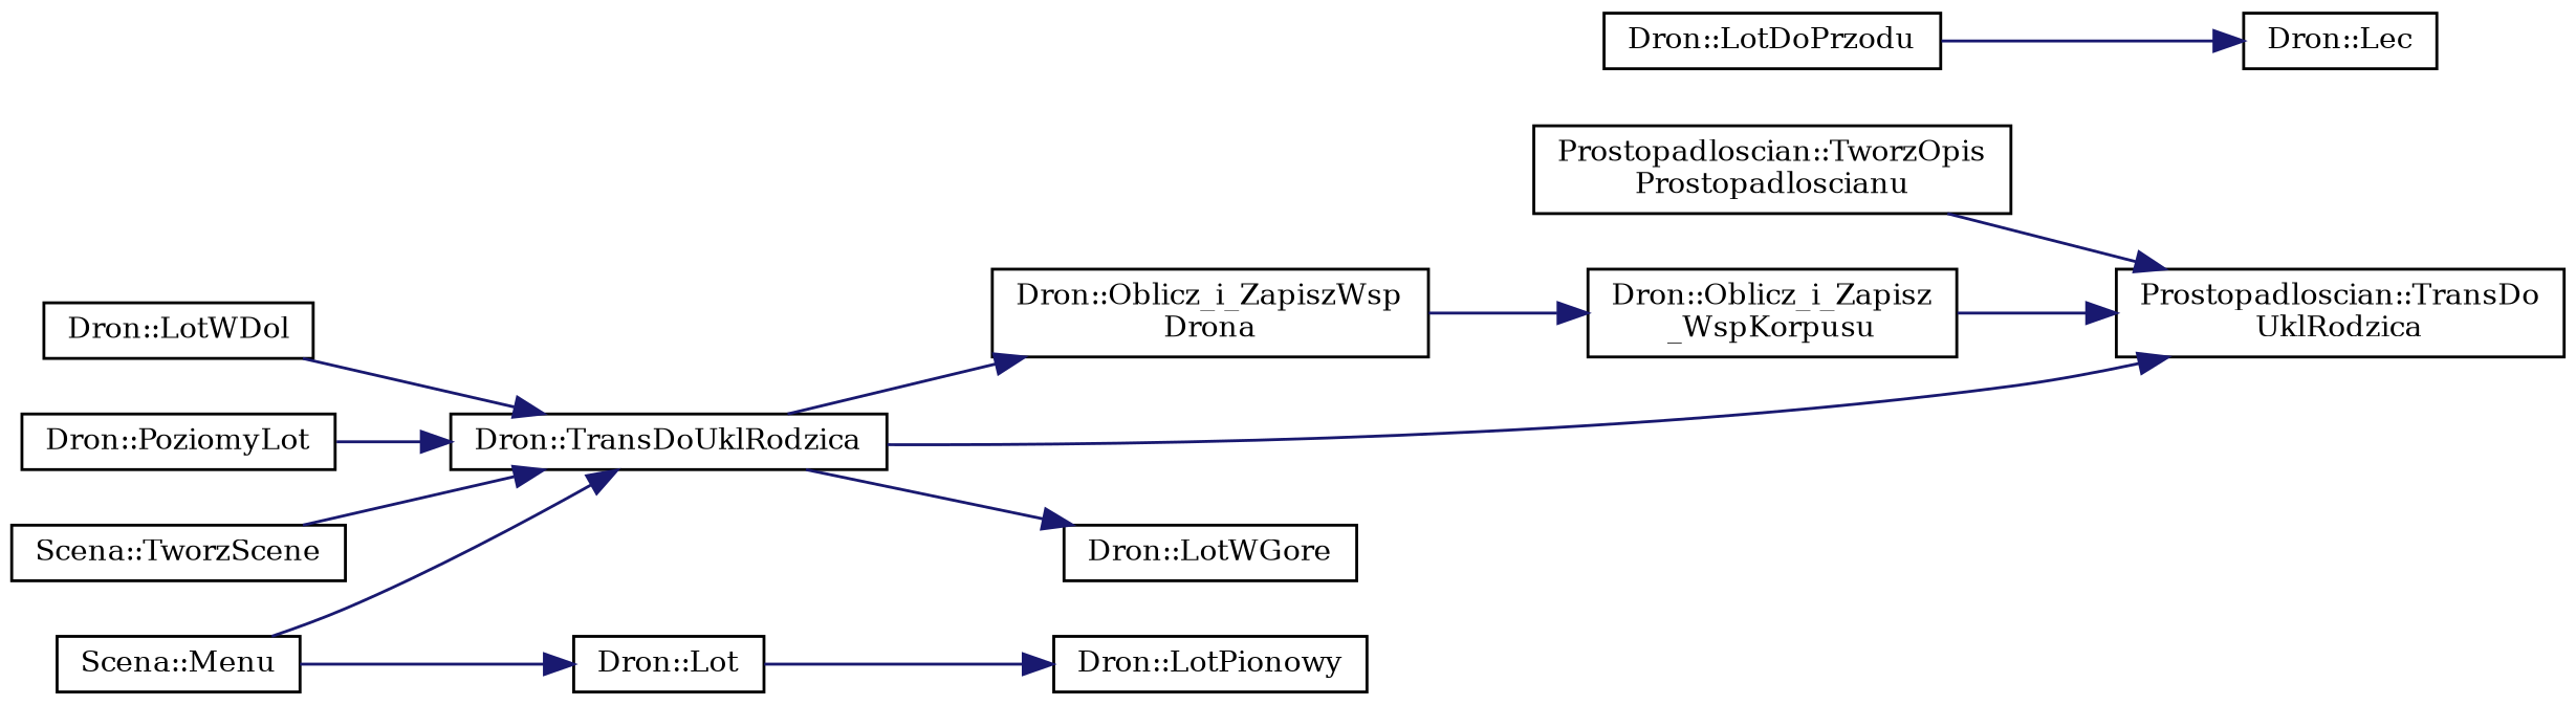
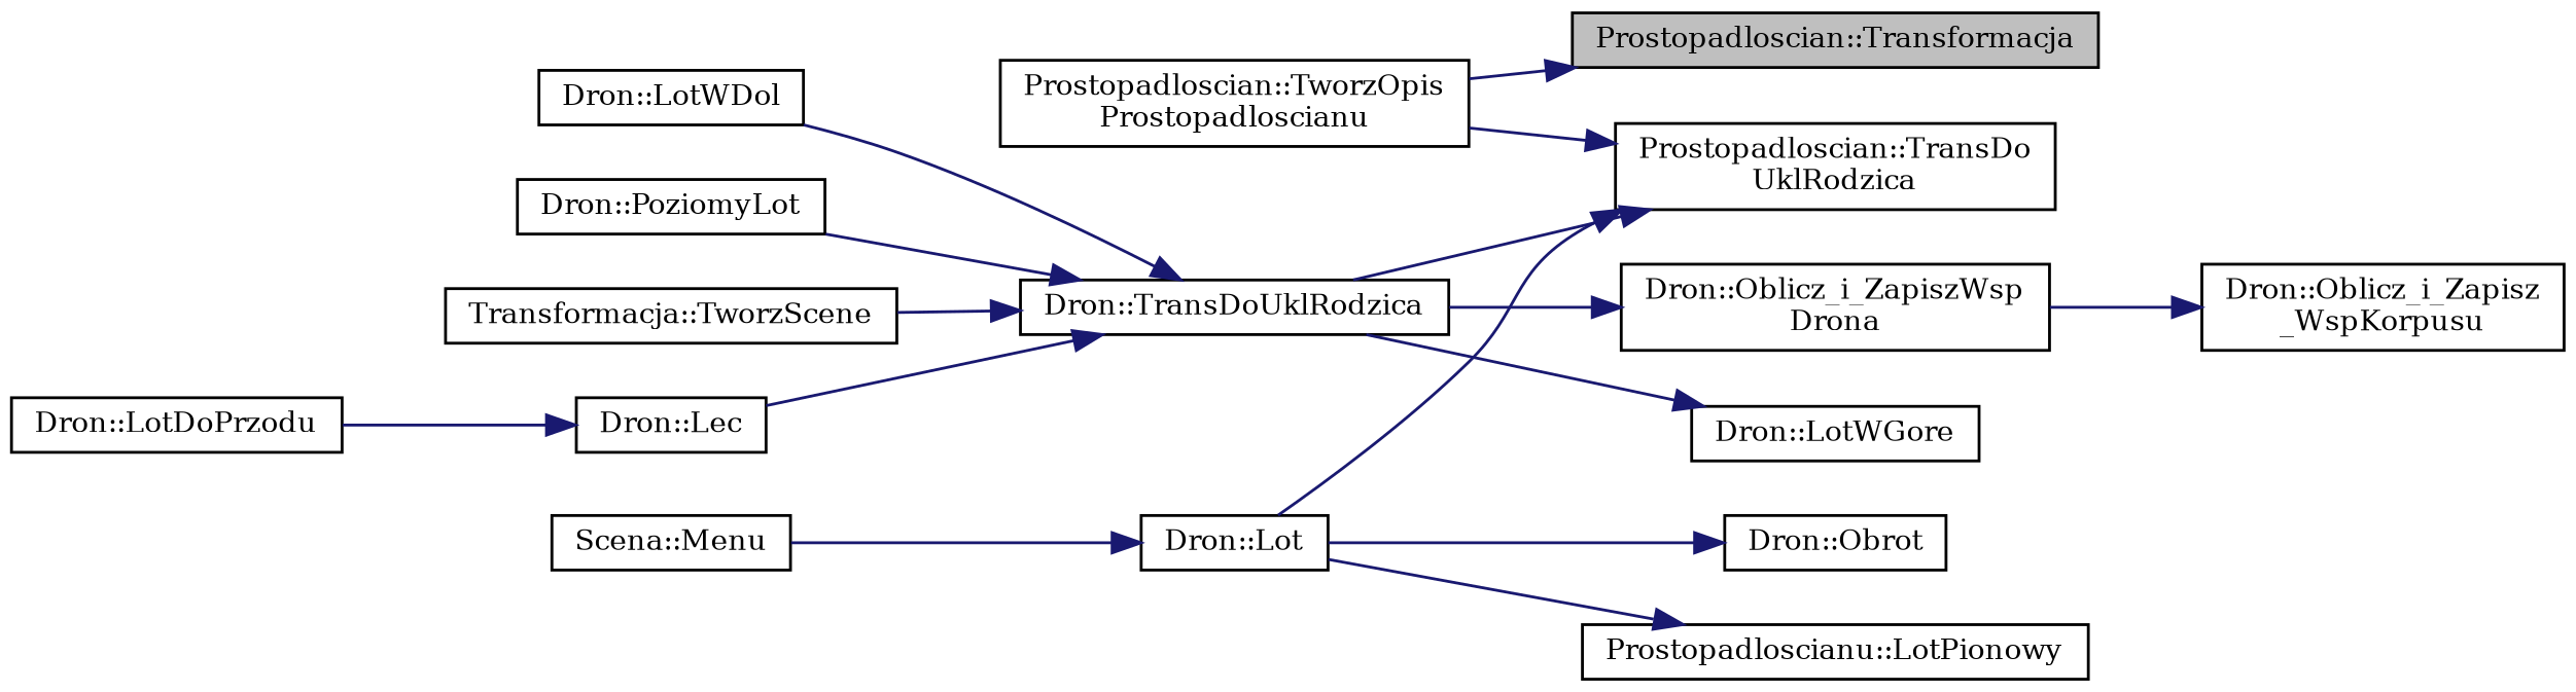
  digraph {
    fontname="DejaVu Serif"
    rankdir=RL
    node [color=black fillcolor=white fontname="DejaVu Serif" fontsize=10 shape=record style=filled]
    edge [color=midnightblue dir=back fontname="DejaVu Serif" fontsize=10 labelfontname=FreeSans labelfontsize=10 style=solid]
+   n1 [fillcolor=grey75 fontcolor=black height=0.2 label="Prostopadloscian::Transformacja" width=0.4]
    n2 [height=0.2 label="Prostopadloscian::TworzOpis\lProstopadloscianu" width=0.4]
    n3 [height=0.2 label="Prostopadloscian::TransDo\lUklRodzica" width=0.4]
    n4 [height=0.2 label="Dron::Oblicz_i_Zapisz\l_WspKorpusu" width=0.4]
    n5 [height=0.2 label="Dron::TransDoUklRodzica" width=0.4]
    n6 [height=0.2 label="Dron::Oblicz_i_ZapiszWsp\lDrona" width=0.4]
    n7 [height=0.2 label="Dron::Lec" width=0.4]
    n8 [height=0.2 label="Dron::LotWDol" width=0.4]
    n9 [height=0.2 label="Dron::PoziomyLot" width=0.4]
-   n10 [height=0.2 label="Scena::TworzScene" width=0.4]
+   n10 [height=0.2 label="Transformacja::TworzScene" width=0.4]
+   n11 [height=0.2 label="Dron::Obrot" width=0.4]
    n12 [height=0.2 label="Dron::Lot" width=0.4]
    n13 [height=0.2 label="Scena::Menu" width=0.4]
    n14 [height=0.2 label="Dron::LotDoPrzodu" width=0.4]
    n15 [height=0.2 label="Dron::LotWGore" width=0.4]
-   n16 [height=0.2 label="Dron::LotPionowy" width=0.4]
+   n16 [height=0.2 label="Prostopadloscianu::LotPionowy" width=0.4]
+   n1 -> n2
    n3 -> n2
-   n3 -> n4
+   n3 -> n12
    n3 -> n5
    n4 -> n6
-   n5 -> n13
+   n5 -> n7
    n5 -> n8
    n5 -> n9
    n5 -> n10
    n6 -> n5
    n7 -> n14
+   n11 -> n12
    n12 -> n13
    n15 -> n5
    n16 -> n12
  }
